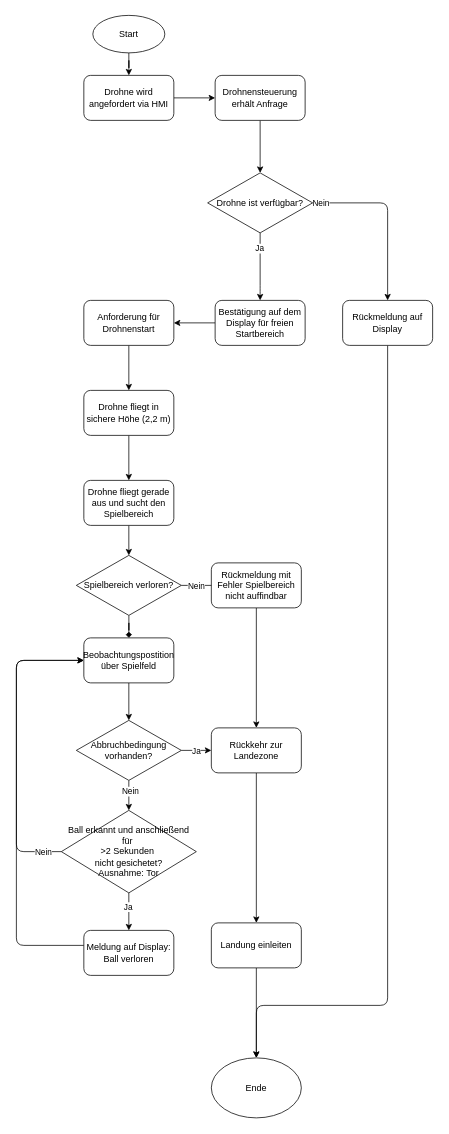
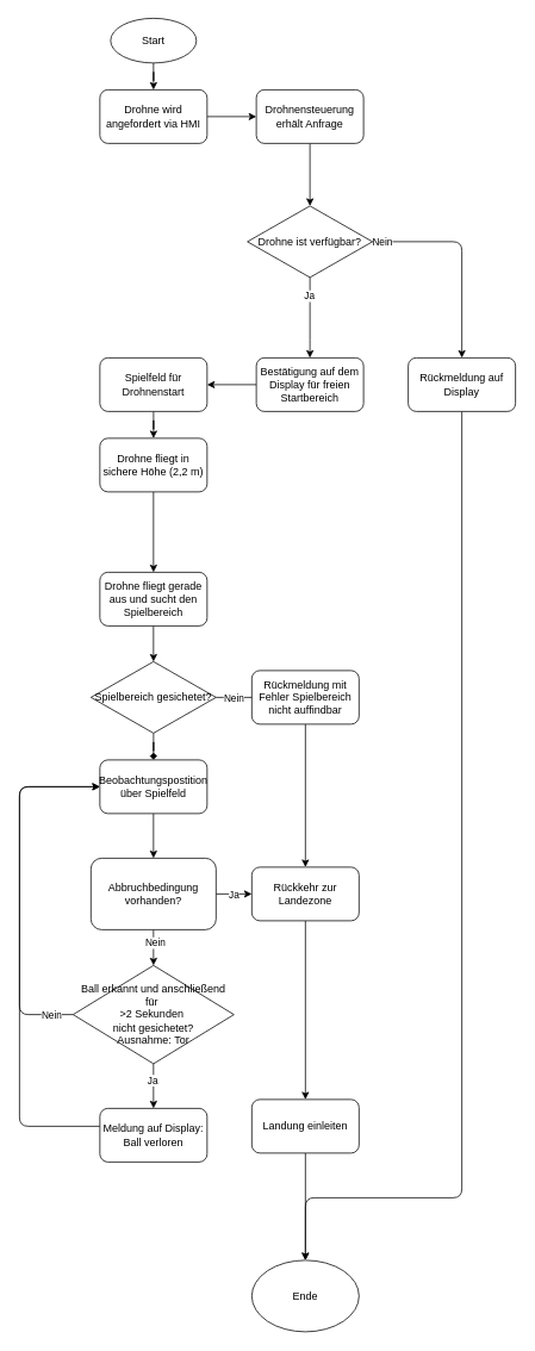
  <mxCell id="0" />
  <mxCell id="1" parent="0" />
  <mxCell id="2" style="edgeStyle=orthogonalEdgeStyle;rounded=0;orthogonalLoop=1;jettySize=auto;html=1;entryX=0.5;entryY=0;entryDx=0;entryDy=0;" parent="1" source="3" target="5" edge="1"><mxGeometry relative="1" as="geometry" /></mxCell>
  <mxCell id="3" value="Start" style="ellipse;whiteSpace=wrap;html=1;" parent="1" vertex="1"><mxGeometry x="122.95" y="20" width="96" height="50" as="geometry" /></mxCell>
  <mxCell id="4" style="edgeStyle=orthogonalEdgeStyle;rounded=0;orthogonalLoop=1;jettySize=auto;html=1;entryX=0;entryY=0.5;entryDx=0;entryDy=0;" parent="1" source="5" target="7" edge="1"><mxGeometry relative="1" as="geometry" /></mxCell>
  <mxCell id="5" value="Drohne wird angefordert via HMI" style="rounded=1;whiteSpace=wrap;html=1;" parent="1" vertex="1"><mxGeometry x="110.95" y="100" width="120" height="60" as="geometry" /></mxCell>
  <mxCell id="6" style="edgeStyle=orthogonalEdgeStyle;rounded=0;orthogonalLoop=1;jettySize=auto;html=1;entryX=0.5;entryY=0;entryDx=0;entryDy=0;" parent="1" source="7" target="12" edge="1"><mxGeometry relative="1" as="geometry"><mxPoint x="486" y="130" as="targetPoint" /></mxGeometry></mxCell>
  <mxCell id="7" value="Drohnensteuerung erhält Anfrage" style="rounded=1;whiteSpace=wrap;html=1;" parent="1" vertex="1"><mxGeometry x="286" y="100" width="120" height="60" as="geometry" /></mxCell>
  <mxCell id="8" style="edgeStyle=orthogonalEdgeStyle;rounded=1;orthogonalLoop=1;jettySize=auto;html=1;entryX=0.5;entryY=0;entryDx=0;entryDy=0;curved=0;" parent="1" source="12" target="14" edge="1"><mxGeometry relative="1" as="geometry"><mxPoint x="736" y="130" as="targetPoint" /><Array as="points"><mxPoint x="516" y="270" /></Array></mxGeometry></mxCell>
  <mxCell id="9" value="Nein" style="edgeLabel;html=1;align=center;verticalAlign=middle;resizable=0;points=[];" parent="8" vertex="1" connectable="0"><mxGeometry x="-0.86" y="2" relative="1" as="geometry"><mxPoint x="-6" y="2" as="offset" /></mxGeometry></mxCell>
  <mxCell id="10" style="edgeStyle=orthogonalEdgeStyle;rounded=1;orthogonalLoop=1;jettySize=auto;html=1;entryX=0.5;entryY=0;entryDx=0;entryDy=0;curved=0;exitX=0.5;exitY=1;exitDx=0;exitDy=0;" parent="1" source="12" target="16" edge="1"><mxGeometry relative="1" as="geometry"><mxPoint x="516" y="200" as="targetPoint" /><Array as="points"><mxPoint x="346" y="390" /><mxPoint x="346" y="390" /></Array></mxGeometry></mxCell>
  <mxCell id="11" value="Ja&amp;nbsp;" style="edgeLabel;html=1;align=center;verticalAlign=middle;resizable=0;points=[];" parent="10" vertex="1" connectable="0"><mxGeometry x="-0.125" y="1" relative="1" as="geometry"><mxPoint x="-1" y="-19" as="offset" /></mxGeometry></mxCell>
  <mxCell id="12" value="Drohne ist verfügbar?" style="rhombus;whiteSpace=wrap;html=1;" parent="1" vertex="1"><mxGeometry x="276" y="230" width="140" height="80" as="geometry" /></mxCell>
  <mxCell id="13" style="edgeStyle=orthogonalEdgeStyle;rounded=1;orthogonalLoop=1;jettySize=auto;html=1;entryX=0.5;entryY=0;entryDx=0;entryDy=0;curved=0;" edge="1" parent="1" source="14" target="47"><mxGeometry relative="1" as="geometry"><Array as="points"><mxPoint x="516" y="1340" /><mxPoint x="341" y="1340" /></Array></mxGeometry></mxCell>
  <mxCell id="14" value="Rückmeldung auf Display" style="rounded=1;whiteSpace=wrap;html=1;" parent="1" vertex="1"><mxGeometry x="456" y="400" width="120" height="60" as="geometry" /></mxCell>
  <mxCell id="15" value="" style="edgeStyle=orthogonalEdgeStyle;rounded=0;orthogonalLoop=1;jettySize=auto;html=1;" edge="1" parent="1" source="16" target="18"><mxGeometry relative="1" as="geometry" /></mxCell>
  <mxCell id="16" value="Bestätigung auf dem Display für freien Startbereich" style="rounded=1;whiteSpace=wrap;html=1;" parent="1" vertex="1"><mxGeometry x="286" y="400" width="120" height="60" as="geometry" /></mxCell>
  <mxCell id="17" style="edgeStyle=orthogonalEdgeStyle;rounded=0;orthogonalLoop=1;jettySize=auto;html=1;" edge="1" parent="1" source="18" target="20"><mxGeometry relative="1" as="geometry" /></mxCell>
- <mxCell id="18" value="Anforderung für Drohnenstart" style="rounded=1;whiteSpace=wrap;html=1;" vertex="1" parent="1"><mxGeometry x="110.95" y="400" width="120" height="60" as="geometry" /></mxCell>
+ <mxCell id="18" value="Spielfeld für Drohnenstart" style="rounded=1;whiteSpace=wrap;html=1;" vertex="1" parent="1"><mxGeometry x="110.95" y="400" width="120" height="60" as="geometry" /></mxCell>
  <mxCell id="19" value="" style="edgeStyle=orthogonalEdgeStyle;rounded=0;orthogonalLoop=1;jettySize=auto;html=1;" edge="1" parent="1" source="20" target="22"><mxGeometry relative="1" as="geometry" /></mxCell>
- <mxCell id="20" value="Drohne fliegt in sichere Höhe (2,2 m)" style="rounded=1;whiteSpace=wrap;html=1;" vertex="1" parent="1"><mxGeometry x="110.95" y="520" width="120" height="60" as="geometry" /></mxCell>
+ <mxCell id="20" value="Drohne fliegt in sichere Höhe (2,2 m)" style="rounded=1;whiteSpace=wrap;html=1;" vertex="1" parent="1"><mxGeometry x="110.95" y="490" width="120" height="60" as="geometry" /></mxCell>
  <mxCell id="21" style="edgeStyle=orthogonalEdgeStyle;rounded=0;orthogonalLoop=1;jettySize=auto;html=1;entryX=0.5;entryY=0;entryDx=0;entryDy=0;" edge="1" parent="1" source="22" target="26"><mxGeometry relative="1" as="geometry" /></mxCell>
  <mxCell id="22" value="Drohne fliegt gerade aus und sucht den Spielbereich" style="rounded=1;whiteSpace=wrap;html=1;" vertex="1" parent="1"><mxGeometry x="110.95" y="640" width="120" height="60" as="geometry" /></mxCell>
  <mxCell id="23" value="" style="edgeStyle=orthogonalEdgeStyle;rounded=0;orthogonalLoop=1;jettySize=auto;html=1;" edge="1" parent="1" source="26"><mxGeometry relative="1" as="geometry"><mxPoint x="330.95" y="780" as="targetPoint" /></mxGeometry></mxCell>
  <mxCell id="24" value="Nein" style="edgeLabel;html=1;align=center;verticalAlign=middle;resizable=0;points=[];" vertex="1" connectable="0" parent="23"><mxGeometry x="-0.51" relative="1" as="geometry"><mxPoint x="-2" as="offset" /></mxGeometry></mxCell>
  <mxCell id="25" value="" style="edgeStyle=orthogonalEdgeStyle;rounded=0;orthogonalLoop=1;jettySize=auto;html=1;entryX=0.5;entryY=0;entryDx=0;entryDy=0;endArrow=diamond;" edge="1" parent="1" source="26" target="32"><mxGeometry relative="1" as="geometry"><mxPoint x="170.95" y="910" as="targetPoint" /></mxGeometry></mxCell>
- <mxCell id="26" value="Spielbereich verloren?" style="rhombus;whiteSpace=wrap;html=1;" vertex="1" parent="1"><mxGeometry x="100.95" y="740" width="140" height="80" as="geometry" /></mxCell>
+ <mxCell id="26" value="Spielbereich gesichetet?" style="rhombus;whiteSpace=wrap;html=1;" vertex="1" parent="1"><mxGeometry x="100.95" y="740" width="140" height="80" as="geometry" /></mxCell>
  <mxCell id="27" value="" style="edgeStyle=orthogonalEdgeStyle;rounded=0;orthogonalLoop=1;jettySize=auto;html=1;" edge="1" parent="1" source="28" target="30"><mxGeometry relative="1" as="geometry" /></mxCell>
  <mxCell id="28" value="Rückmeldung mit Fehler Spielbereich nicht auffindbar" style="rounded=1;whiteSpace=wrap;html=1;" vertex="1" parent="1"><mxGeometry x="280.95" y="750" width="120" height="60" as="geometry" /></mxCell>
  <mxCell id="29" value="" style="edgeStyle=orthogonalEdgeStyle;rounded=0;orthogonalLoop=1;jettySize=auto;html=1;" edge="1" parent="1" source="30" target="46"><mxGeometry relative="1" as="geometry" /></mxCell>
  <mxCell id="30" value="Rückkehr zur Landezone" style="rounded=1;whiteSpace=wrap;html=1;" vertex="1" parent="1"><mxGeometry x="280.95" y="970" width="120" height="60" as="geometry" /></mxCell>
  <mxCell id="31" style="edgeStyle=orthogonalEdgeStyle;rounded=0;orthogonalLoop=1;jettySize=auto;html=1;" edge="1" parent="1" source="32" target="37"><mxGeometry relative="1" as="geometry" /></mxCell>
  <mxCell id="32" value="Beobachtungspostition über Spielfeld" style="rounded=1;whiteSpace=wrap;html=1;" vertex="1" parent="1"><mxGeometry x="110.95" y="850" width="120" height="60" as="geometry" /></mxCell>
  <mxCell id="33" style="edgeStyle=orthogonalEdgeStyle;rounded=0;orthogonalLoop=1;jettySize=auto;html=1;" edge="1" parent="1" source="37" target="42"><mxGeometry relative="1" as="geometry" /></mxCell>
  <mxCell id="34" value="Nein" style="edgeLabel;html=1;align=center;verticalAlign=middle;resizable=0;points=[];" vertex="1" connectable="0" parent="33"><mxGeometry x="-0.293" y="2" relative="1" as="geometry"><mxPoint as="offset" /></mxGeometry></mxCell>
  <mxCell id="35" style="edgeStyle=orthogonalEdgeStyle;rounded=0;orthogonalLoop=1;jettySize=auto;html=1;entryX=0;entryY=0.5;entryDx=0;entryDy=0;" edge="1" parent="1" source="37" target="30"><mxGeometry relative="1" as="geometry" /></mxCell>
  <mxCell id="36" value="Ja" style="edgeLabel;html=1;align=center;verticalAlign=middle;resizable=0;points=[];" vertex="1" connectable="0" parent="35"><mxGeometry x="-0.444" y="1" relative="1" as="geometry"><mxPoint x="9" y="1" as="offset" /></mxGeometry></mxCell>
- <mxCell id="37" value="Abbruchbedingung vorhanden?" style="rhombus;whiteSpace=wrap;html=1;" vertex="1" parent="1"><mxGeometry x="100.95" y="960" width="140" height="80" as="geometry" /></mxCell>
+ <mxCell id="37" value="Abbruchbedingung vorhanden?" style="whiteSpace=wrap;html=1;rounded=1;" vertex="1" parent="1"><mxGeometry x="100.95" y="960" width="140" height="80" as="geometry" /></mxCell>
  <mxCell id="38" style="edgeStyle=orthogonalEdgeStyle;rounded=0;orthogonalLoop=1;jettySize=auto;html=1;entryX=0.5;entryY=0;entryDx=0;entryDy=0;" edge="1" parent="1" source="42" target="44"><mxGeometry relative="1" as="geometry" /></mxCell>
  <mxCell id="39" value="Ja" style="edgeLabel;html=1;align=center;verticalAlign=middle;resizable=0;points=[];" vertex="1" connectable="0" parent="38"><mxGeometry x="-0.279" y="-1" relative="1" as="geometry"><mxPoint as="offset" /></mxGeometry></mxCell>
  <mxCell id="40" style="edgeStyle=orthogonalEdgeStyle;rounded=1;orthogonalLoop=1;jettySize=auto;html=1;entryX=0;entryY=0.5;entryDx=0;entryDy=0;curved=0;" edge="1" parent="1" source="42" target="32"><mxGeometry relative="1" as="geometry"><Array as="points"><mxPoint x="20.95" y="1135" /><mxPoint x="20.95" y="880" /></Array></mxGeometry></mxCell>
  <mxCell id="41" value="Nein" style="edgeLabel;html=1;align=center;verticalAlign=middle;resizable=0;points=[];" vertex="1" connectable="0" parent="40"><mxGeometry x="-0.83" y="1" relative="1" as="geometry"><mxPoint x="10" y="-1" as="offset" /></mxGeometry></mxCell>
  <mxCell id="42" value="Ball erkannt und anschließend für&amp;nbsp;&lt;div&gt;&amp;gt;2 Sekunden&amp;nbsp;&lt;/div&gt;&lt;div&gt;nicht gesichetet?&lt;br&gt;Ausnahme: Tor&lt;/div&gt;" style="rhombus;whiteSpace=wrap;html=1;" vertex="1" parent="1"><mxGeometry x="80.95" y="1080" width="180" height="110" as="geometry" /></mxCell>
  <mxCell id="43" style="edgeStyle=orthogonalEdgeStyle;rounded=1;orthogonalLoop=1;jettySize=auto;html=1;entryX=0;entryY=0.5;entryDx=0;entryDy=0;curved=0;" edge="1" parent="1" source="44" target="32"><mxGeometry relative="1" as="geometry"><mxPoint x="-9.021" y="910" as="targetPoint" /><Array as="points"><mxPoint x="20.95" y="1260" /><mxPoint x="20.95" y="880" /></Array></mxGeometry></mxCell>
  <mxCell id="44" value="Meldung auf Display: Ball verloren" style="rounded=1;whiteSpace=wrap;html=1;" vertex="1" parent="1"><mxGeometry x="110.95" y="1240" width="120" height="60" as="geometry" /></mxCell>
  <mxCell id="45" style="edgeStyle=orthogonalEdgeStyle;rounded=0;orthogonalLoop=1;jettySize=auto;html=1;entryX=0.5;entryY=0;entryDx=0;entryDy=0;" edge="1" parent="1" source="46" target="47"><mxGeometry relative="1" as="geometry" /></mxCell>
  <mxCell id="46" value="Landung einleiten" style="whiteSpace=wrap;html=1;rounded=1;" vertex="1" parent="1"><mxGeometry x="280.95" y="1230" width="120" height="60" as="geometry" /></mxCell>
  <mxCell id="47" value="Ende" style="ellipse;whiteSpace=wrap;html=1;" vertex="1" parent="1"><mxGeometry x="280.95" y="1410" width="120" height="80" as="geometry" /></mxCell>
